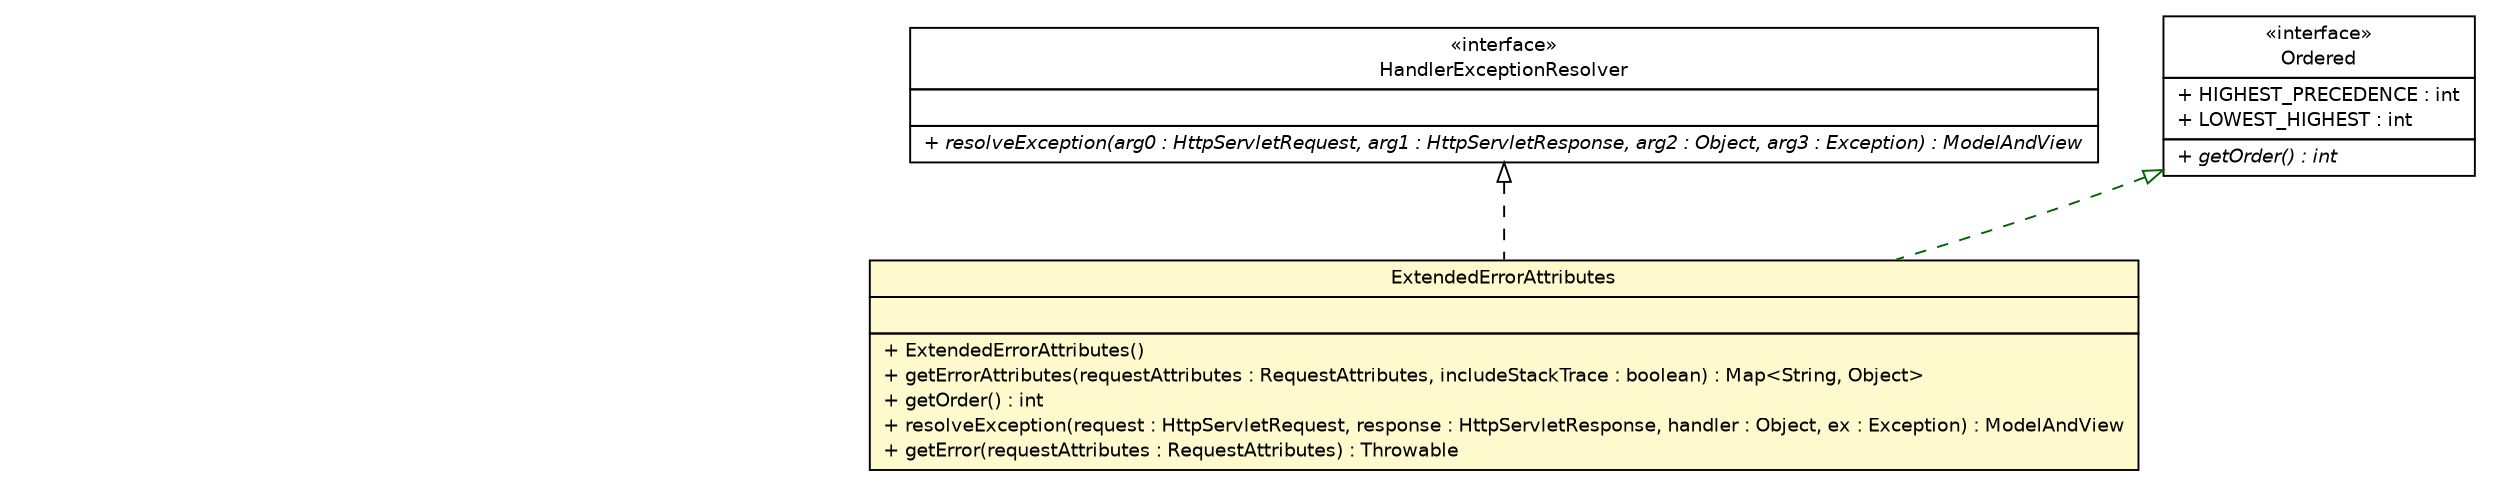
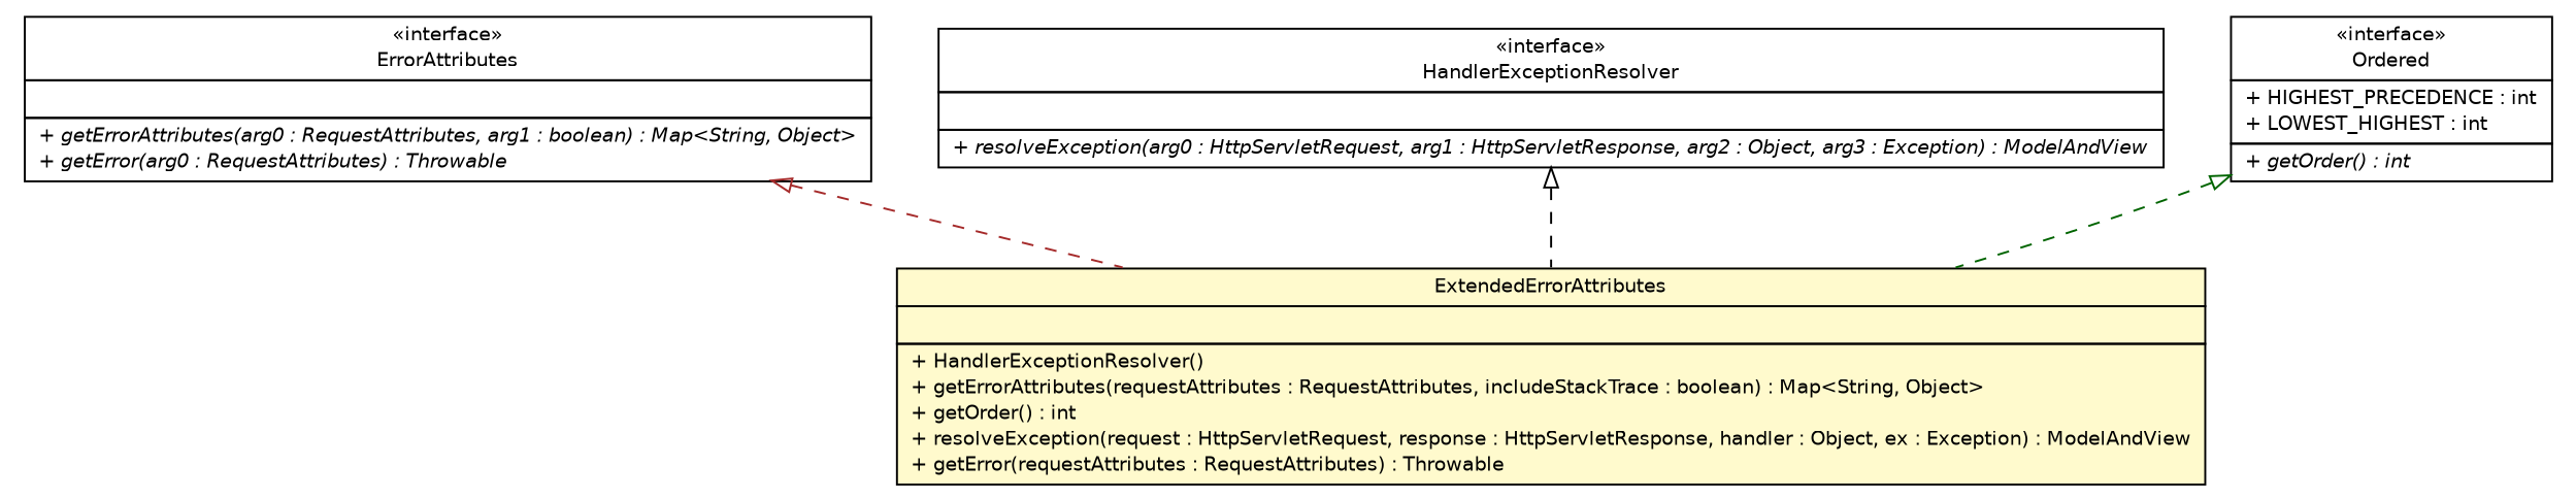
  digraph {
    nodesep=0.25
    ranksep=0.5
    node [fontcolor=black fontname=Helvetica fontsize=10.0 shape=plaintext]
    edge [arrowtail=empty dir=back fontname=Helvetica fontsize=10 headport=p labelfontname=Helvetica labelfontsize=10 style=dashed tailport=p]
-   n1 [label=<<table title="cn.home1.oss.lib.errorhandle.internal.ExtendedErrorAttributes" border="0" cellborder="1" cellspacing="0" cellpadding="2" port="p" bgcolor="lemonChiffon" href="./ExtendedErrorAttributes.html"> 		<tr><td><table border="0" cellspacing="0" cellpadding="1"> <tr><td align="center" balign="center"> ExtendedErrorAttributes </td></tr> 		</table></td></tr> 		<tr><td><table border="0" cellspacing="0" cellpadding="1"> <tr><td align="left" balign="left">  </td></tr> 		</table></td></tr> 		<tr><td><table border="0" cellspacing="0" cellpadding="1"> <tr><td align="left" balign="left"> + ExtendedErrorAttributes() </td></tr> <tr><td align="left" balign="left"> + getErrorAttributes(requestAttributes : RequestAttributes, includeStackTrace : boolean) : Map&lt;String, Object&gt; </td></tr> <tr><td align="left" balign="left"> + getOrder() : int </td></tr> <tr><td align="left" balign="left"> + resolveException(request : HttpServletRequest, response : HttpServletResponse, handler : Object, ex : Exception) : ModelAndView </td></tr> <tr><td align="left" balign="left"> + getError(requestAttributes : RequestAttributes) : Throwable </td></tr> 		</table></td></tr> 		</table>>]
+   n1 [label=<<table title="cn.home1.oss.lib.errorhandle.internal.ExtendedErrorAttributes" border="0" cellborder="1" cellspacing="0" cellpadding="2" port="p" bgcolor="lemonChiffon" href="./ExtendedErrorAttributes.html"> 		<tr><td><table border="0" cellspacing="0" cellpadding="1"> <tr><td align="center" balign="center"> ExtendedErrorAttributes </td></tr> 		</table></td></tr> 		<tr><td><table border="0" cellspacing="0" cellpadding="1"> <tr><td align="left" balign="left">  </td></tr> 		</table></td></tr> 		<tr><td><table border="0" cellspacing="0" cellpadding="1"> <tr><td align="left" balign="left"> + HandlerExceptionResolver() </td></tr> <tr><td align="left" balign="left"> + getErrorAttributes(requestAttributes : RequestAttributes, includeStackTrace : boolean) : Map&lt;String, Object&gt; </td></tr> <tr><td align="left" balign="left"> + getOrder() : int </td></tr> <tr><td align="left" balign="left"> + resolveException(request : HttpServletRequest, response : HttpServletResponse, handler : Object, ex : Exception) : ModelAndView </td></tr> <tr><td align="left" balign="left"> + getError(requestAttributes : RequestAttributes) : Throwable </td></tr> 		</table></td></tr> 		</table>>]
+   n2 [label=<<table title="org.springframework.boot.autoconfigure.web.ErrorAttributes" border="0" cellborder="1" cellspacing="0" cellpadding="2" port="p" href="http://java.sun.com/j2se/1.4.2/docs/api/org/springframework/boot/autoconfigure/web/ErrorAttributes.html"> 		<tr><td><table border="0" cellspacing="0" cellpadding="1"> <tr><td align="center" balign="center"> &#171;interface&#187; </td></tr> <tr><td align="center" balign="center"> ErrorAttributes </td></tr> 		</table></td></tr> 		<tr><td><table border="0" cellspacing="0" cellpadding="1"> <tr><td align="left" balign="left">  </td></tr> 		</table></td></tr> 		<tr><td><table border="0" cellspacing="0" cellpadding="1"> <tr><td align="left" balign="left"><font face="Helvetica-Oblique" point-size="10.0"> + getErrorAttributes(arg0 : RequestAttributes, arg1 : boolean) : Map&lt;String, Object&gt; </font></td></tr> <tr><td align="left" balign="left"><font face="Helvetica-Oblique" point-size="10.0"> + getError(arg0 : RequestAttributes) : Throwable </font></td></tr> 		</table></td></tr> 		</table>>]
    n3 [label=<<table title="org.springframework.web.servlet.HandlerExceptionResolver" border="0" cellborder="1" cellspacing="0" cellpadding="2" port="p" href="http://java.sun.com/j2se/1.4.2/docs/api/org/springframework/web/servlet/HandlerExceptionResolver.html"> 		<tr><td><table border="0" cellspacing="0" cellpadding="1"> <tr><td align="center" balign="center"> &#171;interface&#187; </td></tr> <tr><td align="center" balign="center"> HandlerExceptionResolver </td></tr> 		</table></td></tr> 		<tr><td><table border="0" cellspacing="0" cellpadding="1"> <tr><td align="left" balign="left">  </td></tr> 		</table></td></tr> 		<tr><td><table border="0" cellspacing="0" cellpadding="1"> <tr><td align="left" balign="left"><font face="Helvetica-Oblique" point-size="10.0"> + resolveException(arg0 : HttpServletRequest, arg1 : HttpServletResponse, arg2 : Object, arg3 : Exception) : ModelAndView </font></td></tr> 		</table></td></tr> 		</table>>]
    n4 [label=<<table title="org.springframework.core.Ordered" border="0" cellborder="1" cellspacing="0" cellpadding="2" port="p" href="http://java.sun.com/j2se/1.4.2/docs/api/org/springframework/core/Ordered.html"> 		<tr><td><table border="0" cellspacing="0" cellpadding="1"> <tr><td align="center" balign="center"> &#171;interface&#187; </td></tr> <tr><td align="center" balign="center"> Ordered </td></tr> 		</table></td></tr> 		<tr><td><table border="0" cellspacing="0" cellpadding="1"> <tr><td align="left" balign="left"> + HIGHEST_PRECEDENCE : int </td></tr> <tr><td align="left" balign="left"> + LOWEST_HIGHEST : int </td></tr> 		</table></td></tr> 		<tr><td><table border="0" cellspacing="0" cellpadding="1"> <tr><td align="left" balign="left"><font face="Helvetica-Oblique" point-size="10.0"> + getOrder() : int </font></td></tr> 		</table></td></tr> 		</table>>]
+   n2 -> n1 [color=brown]
    n3 -> n1 [color=black]
    n4 -> n1 [color=darkgreen]
  }
